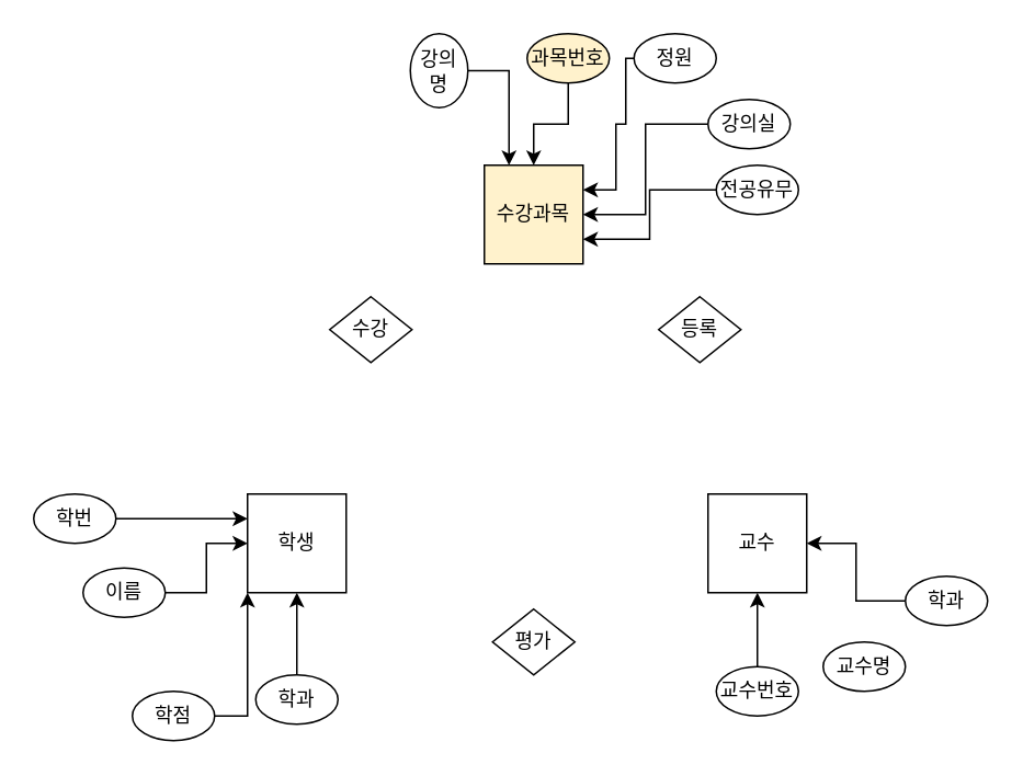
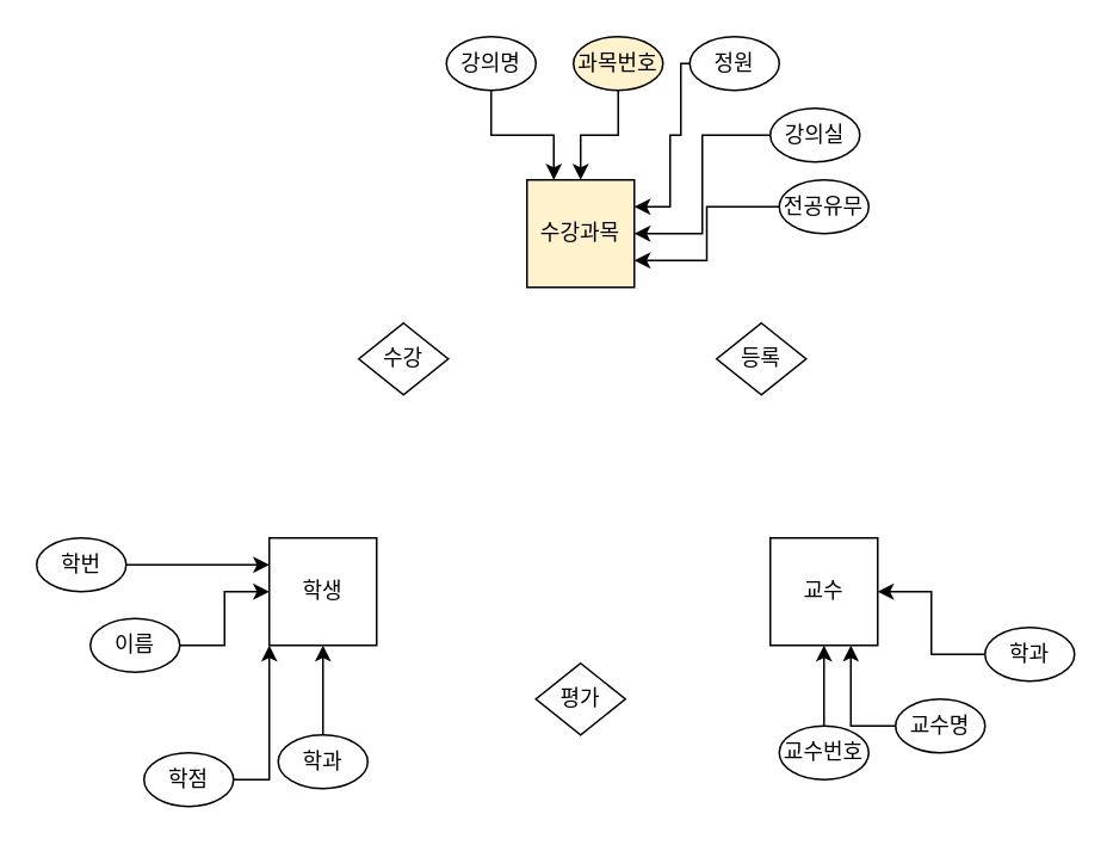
  <mxCell id="0" />
  <mxCell id="1" parent="0" />
  <mxCell id="2" value="학생" style="whiteSpace=wrap;html=1;aspect=fixed;" vertex="1" parent="1"><mxGeometry x="150" y="300" width="60" height="60" as="geometry" /></mxCell>
  <mxCell id="3" value="교수" style="whiteSpace=wrap;html=1;aspect=fixed;" vertex="1" parent="1"><mxGeometry x="430" y="300" width="60" height="60" as="geometry" /></mxCell>
  <mxCell id="4" value="수강과목" style="whiteSpace=wrap;html=1;aspect=fixed;fillColor=#fff2cc;" vertex="1" parent="1"><mxGeometry x="294" y="100" width="60" height="60" as="geometry" /></mxCell>
  <mxCell id="5" value="등록" style="rhombus;whiteSpace=wrap;html=1;" vertex="1" parent="1"><mxGeometry x="400" y="180" width="50" height="40" as="geometry" /></mxCell>
  <mxCell id="6" value="평가" style="rhombus;whiteSpace=wrap;html=1;" vertex="1" parent="1"><mxGeometry x="299" y="370" width="50" height="40" as="geometry" /></mxCell>
  <mxCell id="7" value="수강" style="rhombus;whiteSpace=wrap;html=1;" vertex="1" parent="1"><mxGeometry x="200" y="180" width="50" height="40" as="geometry" /></mxCell>
  <mxCell id="8" style="edgeStyle=orthogonalEdgeStyle;rounded=0;orthogonalLoop=1;jettySize=auto;html=1;entryX=0.5;entryY=1;entryDx=0;entryDy=0;" edge="1" parent="1" source="9" target="3"><mxGeometry relative="1" as="geometry" /></mxCell>
  <mxCell id="9" value="교수번호" style="ellipse;whiteSpace=wrap;html=1;" vertex="1" parent="1"><mxGeometry x="435" y="405" width="50" height="30" as="geometry" /></mxCell>
  <mxCell id="10" style="edgeStyle=orthogonalEdgeStyle;rounded=0;orthogonalLoop=1;jettySize=auto;html=1;entryX=0;entryY=0.25;entryDx=0;entryDy=0;" edge="1" parent="1" source="11" target="2"><mxGeometry relative="1" as="geometry" /></mxCell>
  <mxCell id="11" value="학번" style="ellipse;whiteSpace=wrap;html=1;" vertex="1" parent="1"><mxGeometry x="20" y="300" width="50" height="30" as="geometry" /></mxCell>
  <mxCell id="12" value="" style="edgeStyle=orthogonalEdgeStyle;rounded=0;orthogonalLoop=1;jettySize=auto;html=1;" edge="1" parent="1" source="13" target="2"><mxGeometry relative="1" as="geometry" /></mxCell>
  <mxCell id="13" value="이름" style="ellipse;whiteSpace=wrap;html=1;" vertex="1" parent="1"><mxGeometry x="50" y="345" width="50" height="30" as="geometry" /></mxCell>
  <mxCell id="14" style="edgeStyle=orthogonalEdgeStyle;rounded=0;orthogonalLoop=1;jettySize=auto;html=1;entryX=0;entryY=1;entryDx=0;entryDy=0;" edge="1" parent="1" source="15" target="2"><mxGeometry relative="1" as="geometry" /></mxCell>
  <mxCell id="15" value="학점" style="ellipse;whiteSpace=wrap;html=1;" vertex="1" parent="1"><mxGeometry x="80" y="420" width="50" height="30" as="geometry" /></mxCell>
  <mxCell id="16" value="" style="edgeStyle=orthogonalEdgeStyle;rounded=0;orthogonalLoop=1;jettySize=auto;html=1;entryX=0.25;entryY=0;entryDx=0;entryDy=0;" edge="1" parent="1" source="17" target="4"><mxGeometry relative="1" as="geometry" /></mxCell>
- <mxCell id="17" value="강의명" style="ellipse;whiteSpace=wrap;html=1;" vertex="1" parent="1"><mxGeometry x="249" y="20" width="35" height="45" as="geometry" /></mxCell>
+ <mxCell id="17" value="강의명" style="ellipse;whiteSpace=wrap;html=1;" vertex="1" parent="1"><mxGeometry x="249" y="20" width="50" height="30" as="geometry" /></mxCell>
  <mxCell id="18" value="" style="edgeStyle=orthogonalEdgeStyle;rounded=0;orthogonalLoop=1;jettySize=auto;html=1;" edge="1" parent="1" source="19" target="4"><mxGeometry relative="1" as="geometry" /></mxCell>
  <mxCell id="19" value="과목번호" style="ellipse;whiteSpace=wrap;html=1;fillColor=#fff2cc;" vertex="1" parent="1"><mxGeometry x="320" y="20" width="50" height="30" as="geometry" /></mxCell>
  <mxCell id="20" style="edgeStyle=orthogonalEdgeStyle;rounded=0;orthogonalLoop=1;jettySize=auto;html=1;entryX=1;entryY=0.25;entryDx=0;entryDy=0;" edge="1" parent="1" source="21" target="4"><mxGeometry relative="1" as="geometry"><Array as="points"><mxPoint x="380" y="35" /><mxPoint x="380" y="75" /><mxPoint x="374" y="75" /><mxPoint x="374" y="115" /></Array></mxGeometry></mxCell>
  <mxCell id="21" value="정원" style="ellipse;whiteSpace=wrap;html=1;" vertex="1" parent="1"><mxGeometry x="385" y="20" width="50" height="30" as="geometry" /></mxCell>
  <mxCell id="22" style="edgeStyle=orthogonalEdgeStyle;rounded=0;orthogonalLoop=1;jettySize=auto;html=1;entryX=1;entryY=0.5;entryDx=0;entryDy=0;" edge="1" parent="1" source="23" target="4"><mxGeometry relative="1" as="geometry" /></mxCell>
  <mxCell id="23" value="강의실" style="ellipse;whiteSpace=wrap;html=1;" vertex="1" parent="1"><mxGeometry x="430" y="60" width="50" height="30" as="geometry" /></mxCell>
+ <mxCell id="24" style="edgeStyle=orthogonalEdgeStyle;rounded=0;orthogonalLoop=1;jettySize=auto;html=1;entryX=0.75;entryY=1;entryDx=0;entryDy=0;" edge="1" parent="1" source="25" target="3"><mxGeometry relative="1" as="geometry" /></mxCell>
  <mxCell id="25" value="교수명" style="ellipse;whiteSpace=wrap;html=1;" vertex="1" parent="1"><mxGeometry x="500" y="390" width="50" height="30" as="geometry" /></mxCell>
  <mxCell id="26" value="" style="edgeStyle=orthogonalEdgeStyle;rounded=0;orthogonalLoop=1;jettySize=auto;html=1;" edge="1" parent="1" source="27" target="2"><mxGeometry relative="1" as="geometry" /></mxCell>
  <mxCell id="27" value="학과" style="ellipse;whiteSpace=wrap;html=1;" vertex="1" parent="1"><mxGeometry x="155" y="410" width="50" height="30" as="geometry" /></mxCell>
  <mxCell id="28" style="edgeStyle=orthogonalEdgeStyle;rounded=0;orthogonalLoop=1;jettySize=auto;html=1;entryX=1;entryY=0.5;entryDx=0;entryDy=0;" edge="1" parent="1" source="29" target="3"><mxGeometry relative="1" as="geometry" /></mxCell>
  <mxCell id="29" value="학과" style="ellipse;whiteSpace=wrap;html=1;" vertex="1" parent="1"><mxGeometry x="550" y="350" width="50" height="30" as="geometry" /></mxCell>
  <mxCell id="30" style="edgeStyle=orthogonalEdgeStyle;rounded=0;orthogonalLoop=1;jettySize=auto;html=1;entryX=1;entryY=0.75;entryDx=0;entryDy=0;" edge="1" parent="1" source="31" target="4"><mxGeometry relative="1" as="geometry" /></mxCell>
  <mxCell id="31" value="전공유무" style="ellipse;whiteSpace=wrap;html=1;" vertex="1" parent="1"><mxGeometry x="435" y="100" width="50" height="30" as="geometry" /></mxCell>
